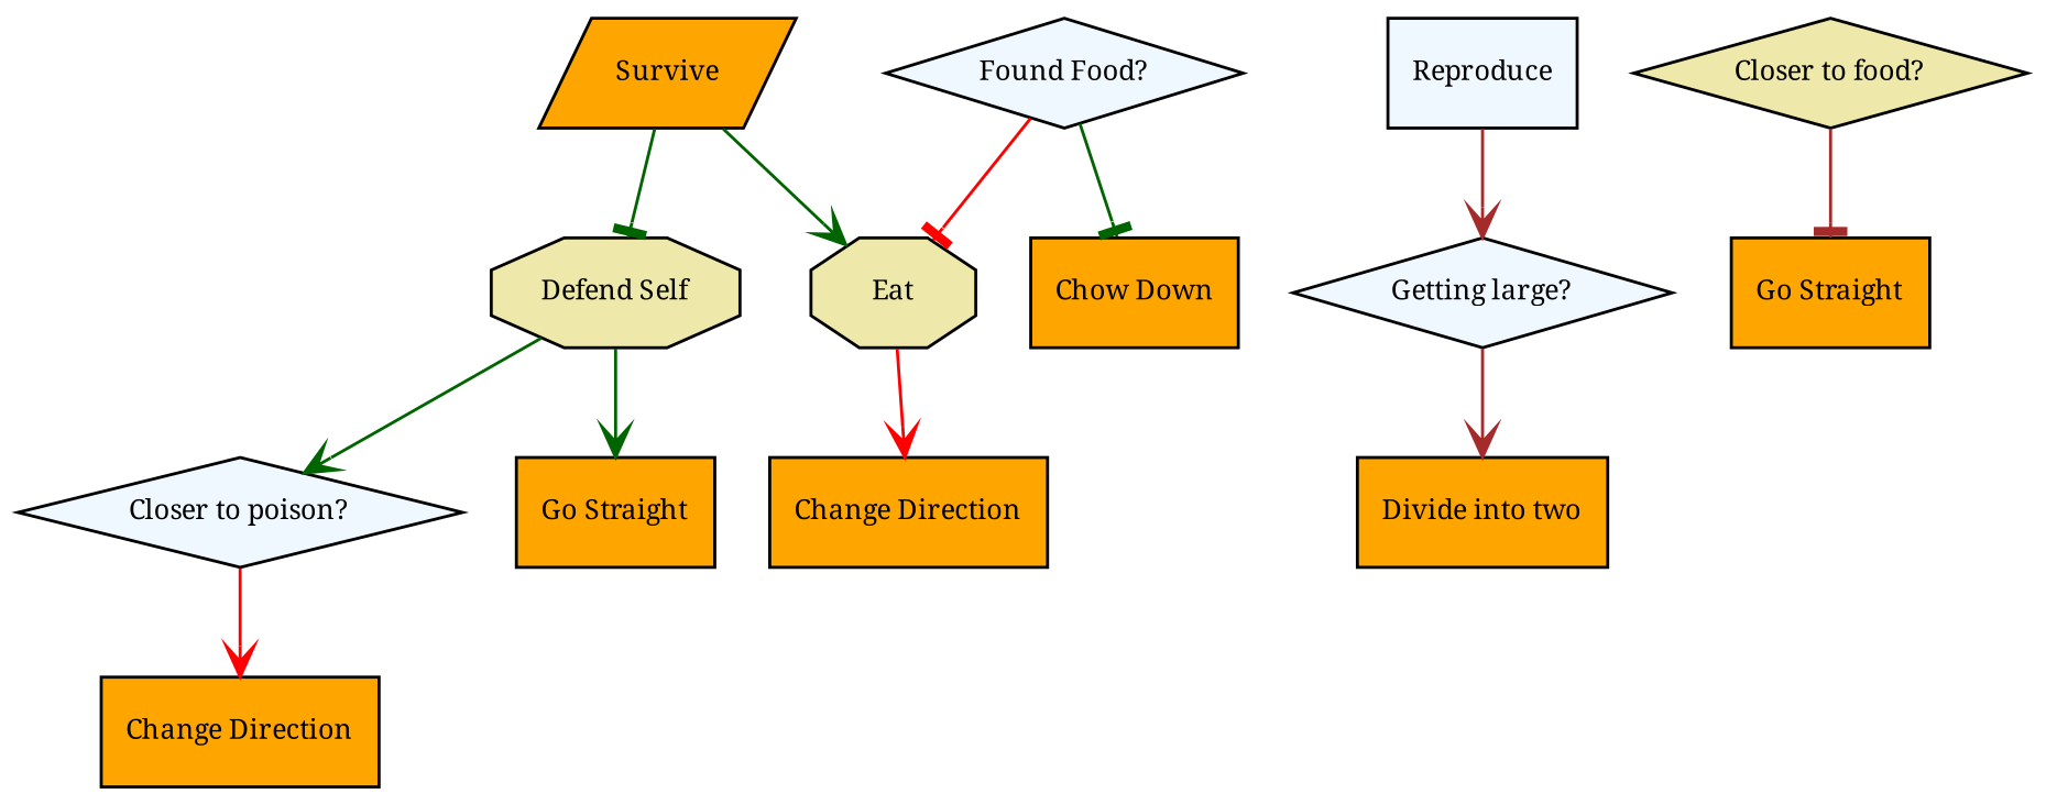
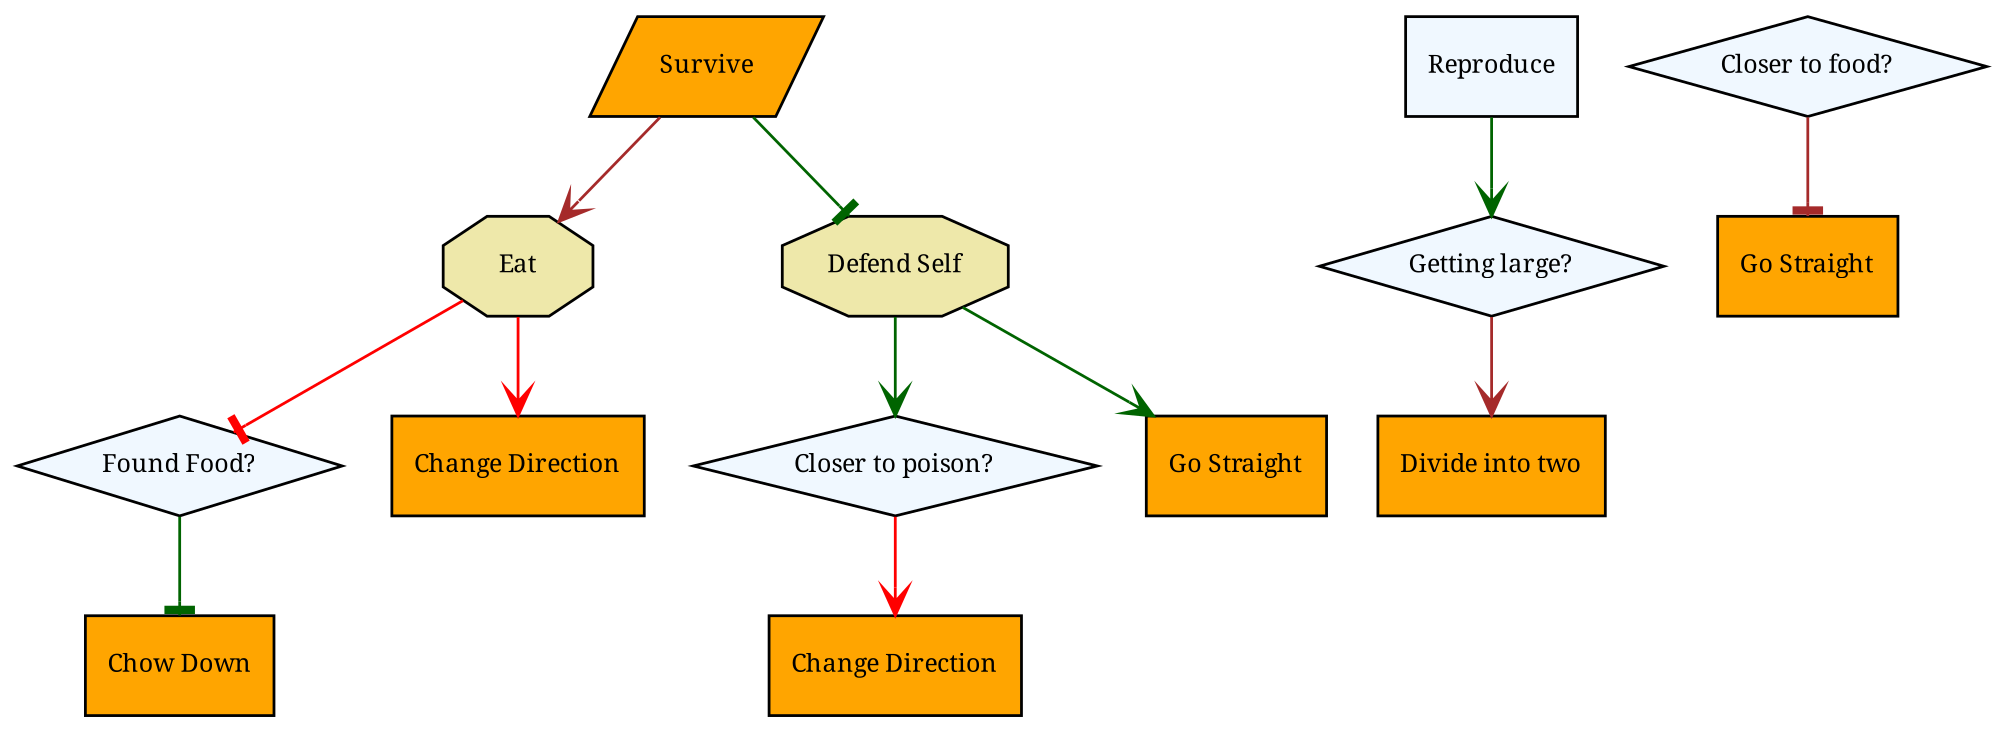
  digraph {
    fontname="Noto Serif"
    node [fillcolor=orange fontcolor=black fontname="Noto Serif" fontsize=9 shape=box style=filled]
    edge [arrowhead=vee color=darkgreen fontname="Noto Serif"]
    n1 [label=Survive shape=parallelogram]
    n2 [fillcolor=palegoldenrod label=Eat shape=octagon]
    n3 [fillcolor=palegoldenrod label="Defend Self" shape=octagon]
    n4 [fillcolor=aliceblue label="Found Food?" shape=diamond]
    n5 [label="Change Direction"]
    n6 [fillcolor=aliceblue label="Closer to poison?" shape=diamond]
    n7 [label="Go Straight"]
    n8 [fillcolor=aliceblue label=Reproduce]
    n9 [fillcolor=aliceblue label="Getting large?" shape=diamond]
    n10 [label="Chow Down"]
-   n11 [fillcolor=palegoldenrod label="Closer to food?" shape=diamond]
+   n11 [fillcolor=aliceblue label="Closer to food?" shape=diamond]
    n12 [label="Go Straight"]
    n13 [label="Change Direction"]
    n14 [label="Divide into two"]
-   n1 -> n2
+   n1 -> n2 [color=brown]
    n1 -> n3 [arrowhead=tee]
-   n4 -> n2 [arrowhead=tee color=red]
+   n2 -> n4 [arrowhead=tee color=red]
    n2 -> n5 [color=red]
    n3 -> n6
    n3 -> n7
    n4 -> n10 [arrowhead=tee]
    n6 -> n13 [color=red]
-   n8 -> n9 [color=brown]
+   n8 -> n9
    n9 -> n14 [color=brown]
    n11 -> n12 [arrowhead=tee color=brown]
  }
